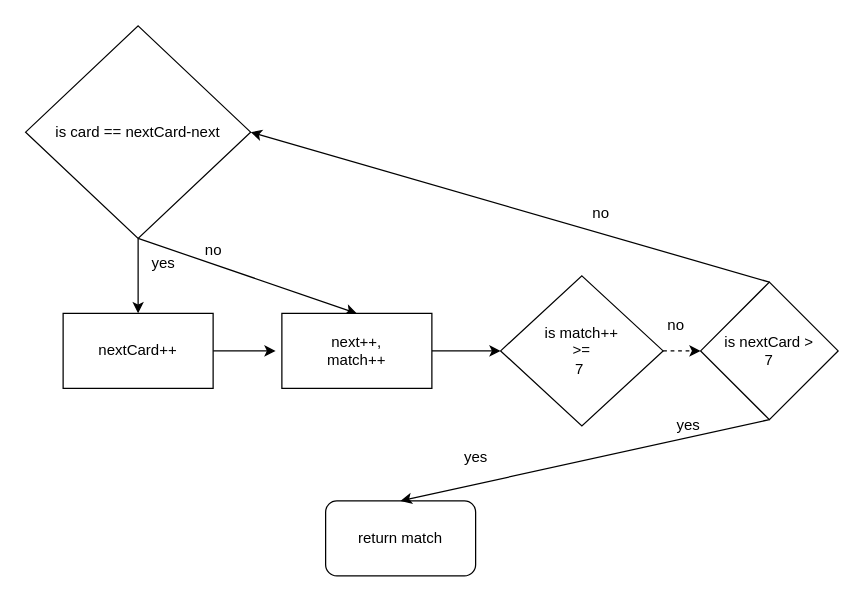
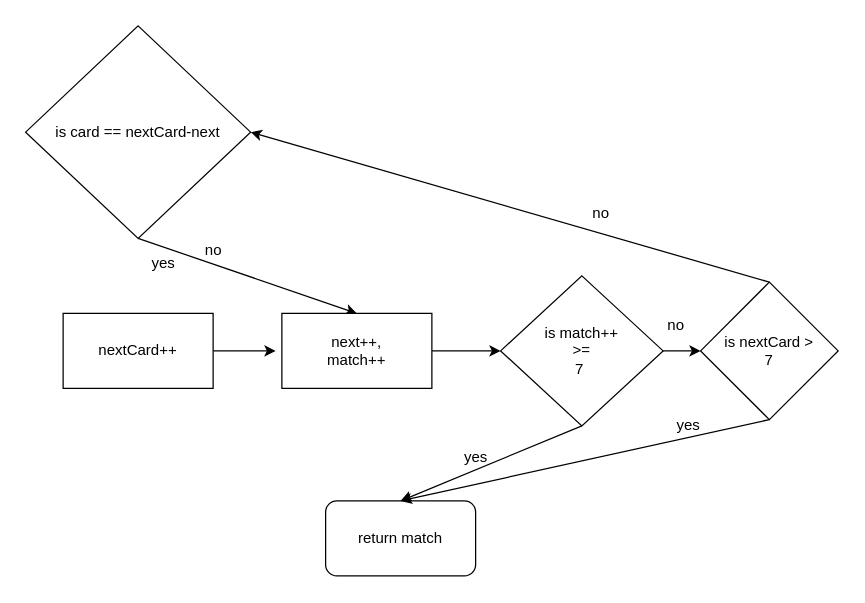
  <mxCell id="0" />
  <mxCell id="1" parent="0" />
- <mxCell id="2" style="edgeStyle=none;html=1;exitX=0.5;exitY=1;exitDx=0;exitDy=0;" edge="1" parent="1" source="4" target="6"><mxGeometry relative="1" as="geometry" /></mxCell>
  <mxCell id="3" style="edgeStyle=none;html=1;exitX=0.5;exitY=1;exitDx=0;exitDy=0;entryX=0.5;entryY=0;entryDx=0;entryDy=0;" edge="1" parent="1" source="4" target="9"><mxGeometry relative="1" as="geometry" /></mxCell>
  <mxCell id="4" value="is card == nextCard-next" style="rhombus;whiteSpace=wrap;html=1;" vertex="1" parent="1"><mxGeometry x="20" y="20" width="180" height="170" as="geometry" /></mxCell>
  <mxCell id="5" style="edgeStyle=none;html=1;exitX=1;exitY=0.5;exitDx=0;exitDy=0;" edge="1" parent="1" source="6"><mxGeometry relative="1" as="geometry"><mxPoint x="220" y="280" as="targetPoint" /></mxGeometry></mxCell>
  <mxCell id="6" value="nextCard++" style="whiteSpace=wrap;html=1;" vertex="1" parent="1"><mxGeometry x="50" y="250" width="120" height="60" as="geometry" /></mxCell>
  <mxCell id="7" value="yes" style="text;html=1;align=center;verticalAlign=middle;resizable=0;points=[];autosize=1;strokeColor=none;fillColor=none;" vertex="1" parent="1"><mxGeometry x="110" y="195" width="40" height="30" as="geometry" /></mxCell>
  <mxCell id="8" style="edgeStyle=none;html=1;exitX=1;exitY=0.5;exitDx=0;exitDy=0;entryX=0;entryY=0.5;entryDx=0;entryDy=0;" edge="1" parent="1" source="9" target="13"><mxGeometry relative="1" as="geometry" /></mxCell>
  <mxCell id="9" value="next++,&lt;br&gt;match++" style="whiteSpace=wrap;html=1;" vertex="1" parent="1"><mxGeometry x="225" y="250" width="120" height="60" as="geometry" /></mxCell>
  <mxCell id="10" value="no" style="text;html=1;align=center;verticalAlign=middle;resizable=0;points=[];autosize=1;strokeColor=none;fillColor=none;" vertex="1" parent="1"><mxGeometry x="150" y="185" width="40" height="30" as="geometry" /></mxCell>
- <mxCell id="12" style="edgeStyle=none;html=1;exitX=1;exitY=0.5;exitDx=0;exitDy=0;dashed=1;" edge="1" parent="1" source="13" target="18"><mxGeometry relative="1" as="geometry" /></mxCell>
+ <mxCell id="11" style="edgeStyle=none;html=1;exitX=0.5;exitY=1;exitDx=0;exitDy=0;entryX=0.5;entryY=0;entryDx=0;entryDy=0;" edge="1" parent="1" source="13" target="14"><mxGeometry relative="1" as="geometry" /></mxCell>
+ <mxCell id="12" style="edgeStyle=none;html=1;exitX=1;exitY=0.5;exitDx=0;exitDy=0;" edge="1" parent="1" source="13" target="18"><mxGeometry relative="1" as="geometry" /></mxCell>
  <mxCell id="13" value="is match++&lt;br&gt;&amp;gt;=&lt;br&gt;7&amp;nbsp;" style="rhombus;whiteSpace=wrap;html=1;" vertex="1" parent="1"><mxGeometry x="400" y="220" width="130" height="120" as="geometry" /></mxCell>
  <mxCell id="14" value="return match" style="rounded=1;whiteSpace=wrap;html=1;" vertex="1" parent="1"><mxGeometry x="260" y="400" width="120" height="60" as="geometry" /></mxCell>
  <mxCell id="15" value="yes" style="text;html=1;align=center;verticalAlign=middle;resizable=0;points=[];autosize=1;strokeColor=none;fillColor=none;" vertex="1" parent="1"><mxGeometry x="360" y="350" width="40" height="30" as="geometry" /></mxCell>
  <mxCell id="16" style="edgeStyle=none;html=1;exitX=0.5;exitY=1;exitDx=0;exitDy=0;entryX=0.5;entryY=0;entryDx=0;entryDy=0;" edge="1" parent="1" source="18" target="14"><mxGeometry relative="1" as="geometry" /></mxCell>
  <mxCell id="17" style="edgeStyle=none;html=1;exitX=0.5;exitY=0;exitDx=0;exitDy=0;entryX=1;entryY=0.5;entryDx=0;entryDy=0;" edge="1" parent="1" source="18" target="4"><mxGeometry relative="1" as="geometry" /></mxCell>
  <mxCell id="18" value="is nextCard &amp;gt;&lt;br&gt;7" style="rhombus;whiteSpace=wrap;html=1;" vertex="1" parent="1"><mxGeometry x="560" y="225" width="110" height="110" as="geometry" /></mxCell>
  <mxCell id="19" value="yes" style="text;html=1;align=center;verticalAlign=middle;resizable=0;points=[];autosize=1;strokeColor=none;fillColor=none;" vertex="1" parent="1"><mxGeometry x="530" y="325" width="40" height="30" as="geometry" /></mxCell>
  <mxCell id="20" value="no" style="text;html=1;align=center;verticalAlign=middle;resizable=0;points=[];autosize=1;strokeColor=none;fillColor=none;" vertex="1" parent="1"><mxGeometry x="520" y="245" width="40" height="30" as="geometry" /></mxCell>
  <mxCell id="21" value="no&lt;br&gt;" style="text;html=1;align=center;verticalAlign=middle;resizable=0;points=[];autosize=1;strokeColor=none;fillColor=none;" vertex="1" parent="1"><mxGeometry x="460" y="155" width="40" height="30" as="geometry" /></mxCell>
